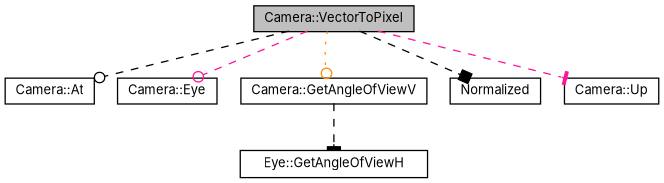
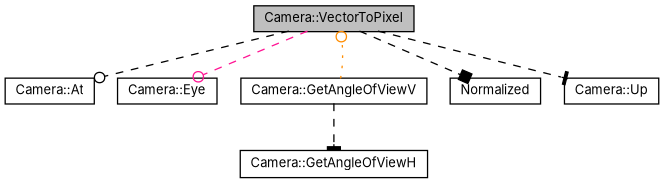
  digraph {
    fontname=Inter
    rankdir=TB
    node [color=black fillcolor=white fontname=Inter fontsize=10 shape=record style=filled]
    edge [arrowhead=odot color=black fontname=Inter fontsize=10 labelfontname=Helvetica labelfontsize=10 style=dashed]
    n1 [fillcolor=grey75 fontcolor=black height=0.2 label="Camera::VectorToPixel" width=0.4]
    n2 [height=0.2 label="Camera::At" width=0.4]
    n3 [height=0.2 label="Camera::Eye" width=0.4]
    n4 [height=0.2 label="Camera::GetAngleOfViewV" width=0.4]
    n5 [height=0.2 label=Normalized width=0.4]
    n6 [height=0.2 label="Camera::Up" width=0.4]
-   n7 [height=0.2 label="Eye::GetAngleOfViewH" width=0.4]
+   n7 [height=0.2 label="Camera::GetAngleOfViewH" width=0.4]
    n1 -> n2
    n1 -> n3 [color=deeppink]
-   n1 -> n4 [color=darkorange style=dotted]
+   n4 -> n1 [color=darkorange style=dotted]
    n1 -> n5 [arrowhead=box]
-   n1 -> n6 [arrowhead=tee color=deeppink]
+   n1 -> n6 [arrowhead=tee]
    n4 -> n7 [arrowhead=tee]
  }
